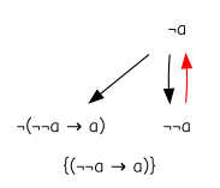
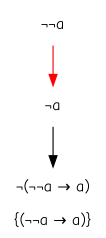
  digraph {
    fontname="Comic Neue"
    label="{(&not;&not;a &rarr; a)}"
    node [fontname="Comic Neue" shape=plaintext]
    edge [fontname="Comic Neue"]
    n1 [label="&not;(&not;&not;a &rarr; a)"]
    n2 [label="&not;a"]
    n3 [label="&not;&not;a"]
    n2 -> n1
-   n2 -> n3
    n3 -> n2 [arrowtail=normal color=red]
  }
